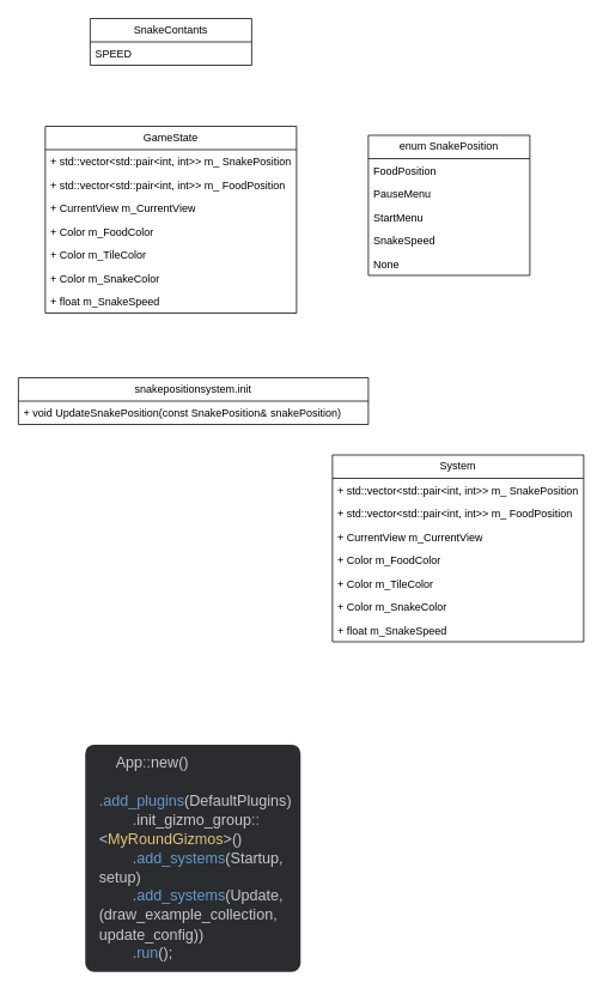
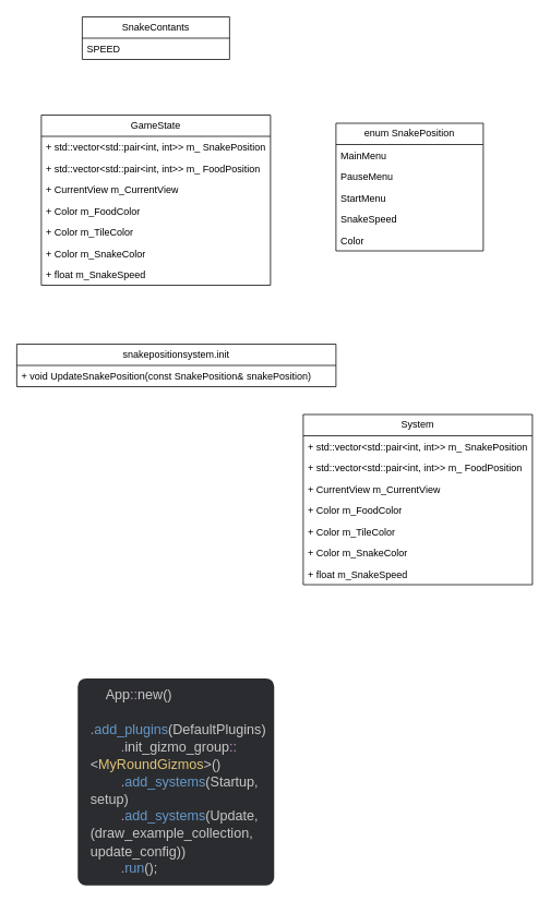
  <mxCell id="0" />
  <mxCell id="1" parent="0" />
  <mxCell id="2" value="GameState" style="swimlane;fontStyle=0;childLayout=stackLayout;horizontal=1;startSize=26;fillColor=none;horizontalStack=0;resizeParent=1;resizeParentMax=0;resizeLast=0;collapsible=1;marginBottom=0;whiteSpace=wrap;html=1;" vertex="1" parent="1"><mxGeometry x="50" y="140" width="280" height="208" as="geometry" /></mxCell>
  <mxCell id="3" value="+ std::vector&amp;lt;std::pair&amp;lt;int, int&amp;gt;&amp;gt; m_ SnakePosition&lt;div&gt;&lt;br&gt;&lt;/div&gt;" style="text;strokeColor=none;fillColor=none;align=left;verticalAlign=top;spacingLeft=4;spacingRight=4;overflow=hidden;rotatable=0;points=[[0,0.5],[1,0.5]];portConstraint=eastwest;whiteSpace=wrap;html=1;" vertex="1" parent="2"><mxGeometry y="26" width="280" height="26" as="geometry" /></mxCell>
  <mxCell id="4" value="+ std::vector&amp;lt;std::pair&amp;lt;int, int&amp;gt;&amp;gt; m_ FoodPosition&lt;div&gt;&lt;br&gt;&lt;/div&gt;" style="text;strokeColor=none;fillColor=none;align=left;verticalAlign=top;spacingLeft=4;spacingRight=4;overflow=hidden;rotatable=0;points=[[0,0.5],[1,0.5]];portConstraint=eastwest;whiteSpace=wrap;html=1;" vertex="1" parent="2"><mxGeometry y="52" width="280" height="26" as="geometry" /></mxCell>
  <mxCell id="5" value="+ CurrentView m_CurrentView&lt;div&gt;&lt;div&gt;&lt;div&gt;&lt;br&gt;&lt;/div&gt;&lt;/div&gt;&lt;/div&gt;" style="text;strokeColor=none;fillColor=none;align=left;verticalAlign=top;spacingLeft=4;spacingRight=4;overflow=hidden;rotatable=0;points=[[0,0.5],[1,0.5]];portConstraint=eastwest;whiteSpace=wrap;html=1;" vertex="1" parent="2"><mxGeometry y="78" width="280" height="26" as="geometry" /></mxCell>
  <mxCell id="6" value="&lt;div&gt;&lt;div&gt;&lt;div&gt;+ Color m_FoodColor&lt;/div&gt;&lt;/div&gt;&lt;/div&gt;" style="text;strokeColor=none;fillColor=none;align=left;verticalAlign=top;spacingLeft=4;spacingRight=4;overflow=hidden;rotatable=0;points=[[0,0.5],[1,0.5]];portConstraint=eastwest;whiteSpace=wrap;html=1;" vertex="1" parent="2"><mxGeometry y="104" width="280" height="26" as="geometry" /></mxCell>
  <mxCell id="7" value="&lt;div&gt;&lt;div&gt;&lt;div&gt;+ Color m_TileColor&lt;/div&gt;&lt;/div&gt;&lt;/div&gt;&lt;div&gt;&lt;br&gt;&lt;/div&gt;" style="text;strokeColor=none;fillColor=none;align=left;verticalAlign=top;spacingLeft=4;spacingRight=4;overflow=hidden;rotatable=0;points=[[0,0.5],[1,0.5]];portConstraint=eastwest;whiteSpace=wrap;html=1;" vertex="1" parent="2"><mxGeometry y="130" width="280" height="26" as="geometry" /></mxCell>
  <mxCell id="8" value="&lt;div&gt;&lt;div&gt;&lt;div&gt;+ Color m_SnakeColor&lt;/div&gt;&lt;/div&gt;&lt;/div&gt;&lt;div&gt;&lt;br&gt;&lt;/div&gt;" style="text;strokeColor=none;fillColor=none;align=left;verticalAlign=top;spacingLeft=4;spacingRight=4;overflow=hidden;rotatable=0;points=[[0,0.5],[1,0.5]];portConstraint=eastwest;whiteSpace=wrap;html=1;" vertex="1" parent="2"><mxGeometry y="156" width="280" height="26" as="geometry" /></mxCell>
  <mxCell id="9" value="&lt;div&gt;&lt;div&gt;&lt;div&gt;+ float m_SnakeSpeed&lt;/div&gt;&lt;/div&gt;&lt;/div&gt;" style="text;strokeColor=none;fillColor=none;align=left;verticalAlign=top;spacingLeft=4;spacingRight=4;overflow=hidden;rotatable=0;points=[[0,0.5],[1,0.5]];portConstraint=eastwest;whiteSpace=wrap;html=1;" vertex="1" parent="2"><mxGeometry y="182" width="280" height="26" as="geometry" /></mxCell>
  <mxCell id="10" value="enum SnakePosition" style="swimlane;fontStyle=0;childLayout=stackLayout;horizontal=1;startSize=26;fillColor=none;horizontalStack=0;resizeParent=1;resizeParentMax=0;resizeLast=0;collapsible=1;marginBottom=0;whiteSpace=wrap;html=1;" vertex="1" parent="1"><mxGeometry x="410" y="150" width="180" height="156" as="geometry" /></mxCell>
- <mxCell id="11" value="&lt;div&gt;FoodPosition&lt;/div&gt;" style="text;strokeColor=none;fillColor=none;align=left;verticalAlign=top;spacingLeft=4;spacingRight=4;overflow=hidden;rotatable=0;points=[[0,0.5],[1,0.5]];portConstraint=eastwest;whiteSpace=wrap;html=1;" vertex="1" parent="10"><mxGeometry y="26" width="180" height="26" as="geometry" /></mxCell>
+ <mxCell id="11" value="&lt;div&gt;MainMenu&lt;/div&gt;" style="text;strokeColor=none;fillColor=none;align=left;verticalAlign=top;spacingLeft=4;spacingRight=4;overflow=hidden;rotatable=0;points=[[0,0.5],[1,0.5]];portConstraint=eastwest;whiteSpace=wrap;html=1;" vertex="1" parent="10"><mxGeometry y="26" width="180" height="26" as="geometry" /></mxCell>
  <mxCell id="12" value="&lt;div&gt;PauseMenu&lt;/div&gt;" style="text;strokeColor=none;fillColor=none;align=left;verticalAlign=top;spacingLeft=4;spacingRight=4;overflow=hidden;rotatable=0;points=[[0,0.5],[1,0.5]];portConstraint=eastwest;whiteSpace=wrap;html=1;" vertex="1" parent="10"><mxGeometry y="52" width="180" height="26" as="geometry" /></mxCell>
  <mxCell id="13" value="&lt;div&gt;StartMenu&lt;/div&gt;" style="text;strokeColor=none;fillColor=none;align=left;verticalAlign=top;spacingLeft=4;spacingRight=4;overflow=hidden;rotatable=0;points=[[0,0.5],[1,0.5]];portConstraint=eastwest;whiteSpace=wrap;html=1;" vertex="1" parent="10"><mxGeometry y="78" width="180" height="26" as="geometry" /></mxCell>
  <mxCell id="14" value="&lt;div&gt;SnakeSpeed&lt;/div&gt;" style="text;strokeColor=none;fillColor=none;align=left;verticalAlign=top;spacingLeft=4;spacingRight=4;overflow=hidden;rotatable=0;points=[[0,0.5],[1,0.5]];portConstraint=eastwest;whiteSpace=wrap;html=1;" vertex="1" parent="10"><mxGeometry y="104" width="180" height="26" as="geometry" /></mxCell>
- <mxCell id="15" value="None" style="text;strokeColor=none;fillColor=none;align=left;verticalAlign=top;spacingLeft=4;spacingRight=4;overflow=hidden;rotatable=0;points=[[0,0.5],[1,0.5]];portConstraint=eastwest;whiteSpace=wrap;html=1;" vertex="1" parent="10"><mxGeometry y="130" width="180" height="26" as="geometry" /></mxCell>
+ <mxCell id="15" value="Color" style="text;strokeColor=none;fillColor=none;align=left;verticalAlign=top;spacingLeft=4;spacingRight=4;overflow=hidden;rotatable=0;points=[[0,0.5],[1,0.5]];portConstraint=eastwest;whiteSpace=wrap;html=1;" vertex="1" parent="10"><mxGeometry y="130" width="180" height="26" as="geometry" /></mxCell>
  <mxCell id="16" value="SnakeContants" style="swimlane;fontStyle=0;childLayout=stackLayout;horizontal=1;startSize=26;fillColor=none;horizontalStack=0;resizeParent=1;resizeParentMax=0;resizeLast=0;collapsible=1;marginBottom=0;whiteSpace=wrap;html=1;" vertex="1" parent="1"><mxGeometry x="100" y="20" width="180" height="52" as="geometry" /></mxCell>
  <mxCell id="17" value="&lt;div&gt;SPEED&lt;/div&gt;" style="text;strokeColor=none;fillColor=none;align=left;verticalAlign=top;spacingLeft=4;spacingRight=4;overflow=hidden;rotatable=0;points=[[0,0.5],[1,0.5]];portConstraint=eastwest;whiteSpace=wrap;html=1;" vertex="1" parent="16"><mxGeometry y="26" width="180" height="26" as="geometry" /></mxCell>
  <mxCell id="18" value="snakepositionsystem.init" style="swimlane;fontStyle=0;childLayout=stackLayout;horizontal=1;startSize=26;fillColor=none;horizontalStack=0;resizeParent=1;resizeParentMax=0;resizeLast=0;collapsible=1;marginBottom=0;whiteSpace=wrap;html=1;" vertex="1" parent="1"><mxGeometry x="20" y="420" width="390" height="52" as="geometry" /></mxCell>
  <mxCell id="19" value="&lt;div&gt;&lt;div&gt;&lt;div&gt;+ void UpdateSnakePosition(const SnakePosition&amp;amp; snakePosition)&lt;/div&gt;&lt;/div&gt;&lt;/div&gt;" style="text;strokeColor=none;fillColor=none;align=left;verticalAlign=top;spacingLeft=4;spacingRight=4;overflow=hidden;rotatable=0;points=[[0,0.5],[1,0.5]];portConstraint=eastwest;whiteSpace=wrap;html=1;" vertex="1" parent="18"><mxGeometry y="26" width="390" height="26" as="geometry" /></mxCell>
  <mxCell id="20" value="System" style="swimlane;fontStyle=0;childLayout=stackLayout;horizontal=1;startSize=26;fillColor=none;horizontalStack=0;resizeParent=1;resizeParentMax=0;resizeLast=0;collapsible=1;marginBottom=0;whiteSpace=wrap;html=1;" vertex="1" parent="1"><mxGeometry x="370" y="506" width="280" height="208" as="geometry" /></mxCell>
  <mxCell id="21" value="+ std::vector&amp;lt;std::pair&amp;lt;int, int&amp;gt;&amp;gt; m_ SnakePosition&lt;div&gt;&lt;br&gt;&lt;/div&gt;" style="text;strokeColor=none;fillColor=none;align=left;verticalAlign=top;spacingLeft=4;spacingRight=4;overflow=hidden;rotatable=0;points=[[0,0.5],[1,0.5]];portConstraint=eastwest;whiteSpace=wrap;html=1;" vertex="1" parent="20"><mxGeometry y="26" width="280" height="26" as="geometry" /></mxCell>
  <mxCell id="22" value="+ std::vector&amp;lt;std::pair&amp;lt;int, int&amp;gt;&amp;gt; m_ FoodPosition&lt;div&gt;&lt;br&gt;&lt;/div&gt;" style="text;strokeColor=none;fillColor=none;align=left;verticalAlign=top;spacingLeft=4;spacingRight=4;overflow=hidden;rotatable=0;points=[[0,0.5],[1,0.5]];portConstraint=eastwest;whiteSpace=wrap;html=1;" vertex="1" parent="20"><mxGeometry y="52" width="280" height="26" as="geometry" /></mxCell>
  <mxCell id="23" value="+ CurrentView m_CurrentView&lt;div&gt;&lt;div&gt;&lt;div&gt;&lt;br&gt;&lt;/div&gt;&lt;/div&gt;&lt;/div&gt;" style="text;strokeColor=none;fillColor=none;align=left;verticalAlign=top;spacingLeft=4;spacingRight=4;overflow=hidden;rotatable=0;points=[[0,0.5],[1,0.5]];portConstraint=eastwest;whiteSpace=wrap;html=1;" vertex="1" parent="20"><mxGeometry y="78" width="280" height="26" as="geometry" /></mxCell>
  <mxCell id="24" value="&lt;div&gt;&lt;div&gt;&lt;div&gt;+ Color m_FoodColor&lt;/div&gt;&lt;/div&gt;&lt;/div&gt;" style="text;strokeColor=none;fillColor=none;align=left;verticalAlign=top;spacingLeft=4;spacingRight=4;overflow=hidden;rotatable=0;points=[[0,0.5],[1,0.5]];portConstraint=eastwest;whiteSpace=wrap;html=1;" vertex="1" parent="20"><mxGeometry y="104" width="280" height="26" as="geometry" /></mxCell>
  <mxCell id="25" value="&lt;div&gt;&lt;div&gt;&lt;div&gt;+ Color m_TileColor&lt;/div&gt;&lt;/div&gt;&lt;/div&gt;&lt;div&gt;&lt;br&gt;&lt;/div&gt;" style="text;strokeColor=none;fillColor=none;align=left;verticalAlign=top;spacingLeft=4;spacingRight=4;overflow=hidden;rotatable=0;points=[[0,0.5],[1,0.5]];portConstraint=eastwest;whiteSpace=wrap;html=1;" vertex="1" parent="20"><mxGeometry y="130" width="280" height="26" as="geometry" /></mxCell>
  <mxCell id="26" value="&lt;div&gt;&lt;div&gt;&lt;div&gt;+ Color m_SnakeColor&lt;/div&gt;&lt;/div&gt;&lt;/div&gt;&lt;div&gt;&lt;br&gt;&lt;/div&gt;" style="text;strokeColor=none;fillColor=none;align=left;verticalAlign=top;spacingLeft=4;spacingRight=4;overflow=hidden;rotatable=0;points=[[0,0.5],[1,0.5]];portConstraint=eastwest;whiteSpace=wrap;html=1;" vertex="1" parent="20"><mxGeometry y="156" width="280" height="26" as="geometry" /></mxCell>
  <mxCell id="27" value="&lt;div&gt;&lt;div&gt;&lt;div&gt;+ float m_SnakeSpeed&lt;/div&gt;&lt;/div&gt;&lt;/div&gt;" style="text;strokeColor=none;fillColor=none;align=left;verticalAlign=top;spacingLeft=4;spacingRight=4;overflow=hidden;rotatable=0;points=[[0,0.5],[1,0.5]];portConstraint=eastwest;whiteSpace=wrap;html=1;" vertex="1" parent="20"><mxGeometry y="182" width="280" height="26" as="geometry" /></mxCell>
  <mxCell id="28" value="&lt;pre style=&quot;box-sizing: border-box; -webkit-tap-highlight-color: rgba(0, 0, 0, 0); outline: none; color: rgb(192, 197, 206); background-color: rgb(43, 44, 47); font-family: var(--font-family-mono); font-variant-ligatures: none; padding: 10px 10px 10px 15px; font-size: 1.1rem; border-radius: 10px; overflow-wrap: break-word; text-wrap: wrap; text-align: start;&quot; class=&quot;language-rust z-code&quot; data-lang=&quot;rust&quot;&gt;&lt;code style=&quot;box-sizing: border-box; -webkit-tap-highlight-color: rgba(0, 0, 0, 0); outline: none; font-family: var(--font-family-mono); font-size: 1.05rem; color: rgb(200, 200, 200); border-radius: 10px; padding: 0px;&quot; data-lang=&quot;rust&quot; class=&quot;language-rust&quot;&gt;&lt;span style=&quot;box-sizing: border-box; -webkit-tap-highlight-color: rgba(0, 0, 0, 0); outline: none;&quot; class=&quot;z-source z-rust&quot;&gt;&lt;span style=&quot;box-sizing: border-box; -webkit-tap-highlight-color: rgba(0, 0, 0, 0); outline: none;&quot; class=&quot;z-meta z-function z-rust&quot;&gt;&lt;span style=&quot;box-sizing: border-box; -webkit-tap-highlight-color: rgba(0, 0, 0, 0); outline: none;&quot; class=&quot;z-meta z-block z-rust&quot;&gt;    &lt;span style=&quot;box-sizing: border-box; -webkit-tap-highlight-color: rgba(0, 0, 0, 0); outline: none;&quot; class=&quot;z-meta z-path z-rust&quot;&gt;App&lt;span style=&quot;box-sizing: border-box; -webkit-tap-highlight-color: rgba(0, 0, 0, 0); outline: none; color: rgb(197, 148, 197);&quot; class=&quot;z-punctuation z-accessor z-rust&quot;&gt;::&lt;/span&gt;&lt;/span&gt;new&lt;span style=&quot;box-sizing: border-box; -webkit-tap-highlight-color: rgba(0, 0, 0, 0); outline: none;&quot; class=&quot;z-meta z-group z-rust&quot;&gt;&lt;span style=&quot;box-sizing: border-box; -webkit-tap-highlight-color: rgba(0, 0, 0, 0); outline: none;&quot; class=&quot;z-punctuation z-section z-group z-begin z-rust&quot;&gt;(&lt;/span&gt;&lt;/span&gt;&lt;span style=&quot;box-sizing: border-box; -webkit-tap-highlight-color: rgba(0, 0, 0, 0); outline: none;&quot; class=&quot;z-meta z-group z-rust&quot;&gt;&lt;span style=&quot;box-sizing: border-box; -webkit-tap-highlight-color: rgba(0, 0, 0, 0); outline: none;&quot; class=&quot;z-punctuation z-section z-group z-end z-rust&quot;&gt;)&lt;/span&gt;&lt;/span&gt;&lt;br/&gt;&lt;/span&gt;&lt;/span&gt;&lt;/span&gt;&lt;span style=&quot;box-sizing: border-box; -webkit-tap-highlight-color: rgba(0, 0, 0, 0); outline: none;&quot; class=&quot;z-source z-rust&quot;&gt;&lt;span style=&quot;box-sizing: border-box; -webkit-tap-highlight-color: rgba(0, 0, 0, 0); outline: none;&quot; class=&quot;z-meta z-function z-rust&quot;&gt;&lt;span style=&quot;box-sizing: border-box; -webkit-tap-highlight-color: rgba(0, 0, 0, 0); outline: none;&quot; class=&quot;z-meta z-block z-rust&quot;&gt;        &lt;span style=&quot;box-sizing: border-box; -webkit-tap-highlight-color: rgba(0, 0, 0, 0); outline: none; color: rgb(197, 148, 197);&quot; class=&quot;z-punctuation z-accessor z-dot z-rust&quot;&gt;.&lt;/span&gt;&lt;span style=&quot;box-sizing: border-box; -webkit-tap-highlight-color: rgba(0, 0, 0, 0); outline: none; color: rgb(102, 153, 204);&quot; class=&quot;z-support z-function z-rust&quot;&gt;add_plugins&lt;/span&gt;&lt;span style=&quot;box-sizing: border-box; -webkit-tap-highlight-color: rgba(0, 0, 0, 0); outline: none;&quot; class=&quot;z-meta z-group z-rust&quot;&gt;&lt;span style=&quot;box-sizing: border-box; -webkit-tap-highlight-color: rgba(0, 0, 0, 0); outline: none;&quot; class=&quot;z-punctuation z-section z-group z-begin z-rust&quot;&gt;(&lt;/span&gt;DefaultPlugins&lt;/span&gt;&lt;span style=&quot;box-sizing: border-box; -webkit-tap-highlight-color: rgba(0, 0, 0, 0); outline: none;&quot; class=&quot;z-meta z-group z-rust&quot;&gt;&lt;span style=&quot;box-sizing: border-box; -webkit-tap-highlight-color: rgba(0, 0, 0, 0); outline: none;&quot; class=&quot;z-punctuation z-section z-group z-end z-rust&quot;&gt;)&lt;/span&gt;&lt;/span&gt;&lt;br/&gt;&lt;/span&gt;&lt;/span&gt;&lt;/span&gt;&lt;span style=&quot;box-sizing: border-box; -webkit-tap-highlight-color: rgba(0, 0, 0, 0); outline: none;&quot; class=&quot;z-source z-rust&quot;&gt;&lt;span style=&quot;box-sizing: border-box; -webkit-tap-highlight-color: rgba(0, 0, 0, 0); outline: none;&quot; class=&quot;z-meta z-function z-rust&quot;&gt;&lt;span style=&quot;box-sizing: border-box; -webkit-tap-highlight-color: rgba(0, 0, 0, 0); outline: none;&quot; class=&quot;z-meta z-block z-rust&quot;&gt;        &lt;span style=&quot;box-sizing: border-box; -webkit-tap-highlight-color: rgba(0, 0, 0, 0); outline: none; color: rgb(197, 148, 197);&quot; class=&quot;z-punctuation z-accessor z-dot z-rust&quot;&gt;.&lt;/span&gt;&lt;span style=&quot;box-sizing: border-box; -webkit-tap-highlight-color: rgba(0, 0, 0, 0); outline: none;&quot; class=&quot;z-meta z-path z-rust&quot;&gt;init_gizmo_group&lt;span style=&quot;box-sizing: border-box; -webkit-tap-highlight-color: rgba(0, 0, 0, 0); outline: none; color: rgb(197, 148, 197);&quot; class=&quot;z-punctuation z-accessor z-rust&quot;&gt;::&lt;/span&gt;&lt;/span&gt;&lt;span style=&quot;box-sizing: border-box; -webkit-tap-highlight-color: rgba(0, 0, 0, 0); outline: none; color: rgb(223, 196, 121);&quot; class=&quot;z-meta z-generic z-rust&quot;&gt;&lt;span style=&quot;box-sizing: border-box; -webkit-tap-highlight-color: rgba(0, 0, 0, 0); outline: none; color: rgb(192, 197, 206);&quot; class=&quot;z-punctuation z-definition z-generic z-begin z-rust&quot;&gt;&amp;lt;&lt;/span&gt;MyRoundGizmos&lt;span style=&quot;box-sizing: border-box; -webkit-tap-highlight-color: rgba(0, 0, 0, 0); outline: none; color: rgb(192, 197, 206);&quot; class=&quot;z-punctuation z-definition z-generic z-end z-rust&quot;&gt;&amp;gt;&lt;/span&gt;&lt;/span&gt;&lt;span style=&quot;box-sizing: border-box; -webkit-tap-highlight-color: rgba(0, 0, 0, 0); outline: none;&quot; class=&quot;z-meta z-group z-rust&quot;&gt;&lt;span style=&quot;box-sizing: border-box; -webkit-tap-highlight-color: rgba(0, 0, 0, 0); outline: none;&quot; class=&quot;z-punctuation z-section z-group z-begin z-rust&quot;&gt;(&lt;/span&gt;&lt;/span&gt;&lt;span style=&quot;box-sizing: border-box; -webkit-tap-highlight-color: rgba(0, 0, 0, 0); outline: none;&quot; class=&quot;z-meta z-group z-rust&quot;&gt;&lt;span style=&quot;box-sizing: border-box; -webkit-tap-highlight-color: rgba(0, 0, 0, 0); outline: none;&quot; class=&quot;z-punctuation z-section z-group z-end z-rust&quot;&gt;)&lt;/span&gt;&lt;/span&gt;&lt;br/&gt;&lt;/span&gt;&lt;/span&gt;&lt;/span&gt;&lt;span style=&quot;box-sizing: border-box; -webkit-tap-highlight-color: rgba(0, 0, 0, 0); outline: none;&quot; class=&quot;z-source z-rust&quot;&gt;&lt;span style=&quot;box-sizing: border-box; -webkit-tap-highlight-color: rgba(0, 0, 0, 0); outline: none;&quot; class=&quot;z-meta z-function z-rust&quot;&gt;&lt;span style=&quot;box-sizing: border-box; -webkit-tap-highlight-color: rgba(0, 0, 0, 0); outline: none;&quot; class=&quot;z-meta z-block z-rust&quot;&gt;        &lt;span style=&quot;box-sizing: border-box; -webkit-tap-highlight-color: rgba(0, 0, 0, 0); outline: none; color: rgb(197, 148, 197);&quot; class=&quot;z-punctuation z-accessor z-dot z-rust&quot;&gt;.&lt;/span&gt;&lt;span style=&quot;box-sizing: border-box; -webkit-tap-highlight-color: rgba(0, 0, 0, 0); outline: none; color: rgb(102, 153, 204);&quot; class=&quot;z-support z-function z-rust&quot;&gt;add_systems&lt;/span&gt;&lt;span style=&quot;box-sizing: border-box; -webkit-tap-highlight-color: rgba(0, 0, 0, 0); outline: none;&quot; class=&quot;z-meta z-group z-rust&quot;&gt;&lt;span style=&quot;box-sizing: border-box; -webkit-tap-highlight-color: rgba(0, 0, 0, 0); outline: none;&quot; class=&quot;z-punctuation z-section z-group z-begin z-rust&quot;&gt;(&lt;/span&gt;Startup&lt;span style=&quot;box-sizing: border-box; -webkit-tap-highlight-color: rgba(0, 0, 0, 0); outline: none;&quot; class=&quot;z-punctuation z-separator z-rust&quot;&gt;,&lt;/span&gt; setup&lt;/span&gt;&lt;span style=&quot;box-sizing: border-box; -webkit-tap-highlight-color: rgba(0, 0, 0, 0); outline: none;&quot; class=&quot;z-meta z-group z-rust&quot;&gt;&lt;span style=&quot;box-sizing: border-box; -webkit-tap-highlight-color: rgba(0, 0, 0, 0); outline: none;&quot; class=&quot;z-punctuation z-section z-group z-end z-rust&quot;&gt;)&lt;/span&gt;&lt;/span&gt;&lt;br/&gt;&lt;/span&gt;&lt;/span&gt;&lt;/span&gt;&lt;span style=&quot;box-sizing: border-box; -webkit-tap-highlight-color: rgba(0, 0, 0, 0); outline: none;&quot; class=&quot;z-source z-rust&quot;&gt;&lt;span style=&quot;box-sizing: border-box; -webkit-tap-highlight-color: rgba(0, 0, 0, 0); outline: none;&quot; class=&quot;z-meta z-function z-rust&quot;&gt;&lt;span style=&quot;box-sizing: border-box; -webkit-tap-highlight-color: rgba(0, 0, 0, 0); outline: none;&quot; class=&quot;z-meta z-block z-rust&quot;&gt;        &lt;span style=&quot;box-sizing: border-box; -webkit-tap-highlight-color: rgba(0, 0, 0, 0); outline: none; color: rgb(197, 148, 197);&quot; class=&quot;z-punctuation z-accessor z-dot z-rust&quot;&gt;.&lt;/span&gt;&lt;span style=&quot;box-sizing: border-box; -webkit-tap-highlight-color: rgba(0, 0, 0, 0); outline: none; color: rgb(102, 153, 204);&quot; class=&quot;z-support z-function z-rust&quot;&gt;add_systems&lt;/span&gt;&lt;span style=&quot;box-sizing: border-box; -webkit-tap-highlight-color: rgba(0, 0, 0, 0); outline: none;&quot; class=&quot;z-meta z-group z-rust&quot;&gt;&lt;span style=&quot;box-sizing: border-box; -webkit-tap-highlight-color: rgba(0, 0, 0, 0); outline: none;&quot; class=&quot;z-punctuation z-section z-group z-begin z-rust&quot;&gt;(&lt;/span&gt;Update&lt;span style=&quot;box-sizing: border-box; -webkit-tap-highlight-color: rgba(0, 0, 0, 0); outline: none;&quot; class=&quot;z-punctuation z-separator z-rust&quot;&gt;,&lt;/span&gt; &lt;span style=&quot;box-sizing: border-box; -webkit-tap-highlight-color: rgba(0, 0, 0, 0); outline: none;&quot; class=&quot;z-meta z-group z-rust&quot;&gt;&lt;span style=&quot;box-sizing: border-box; -webkit-tap-highlight-color: rgba(0, 0, 0, 0); outline: none;&quot; class=&quot;z-punctuation z-section z-group z-begin z-rust&quot;&gt;(&lt;/span&gt;draw_example_collection&lt;span style=&quot;box-sizing: border-box; -webkit-tap-highlight-color: rgba(0, 0, 0, 0); outline: none;&quot; class=&quot;z-punctuation z-separator z-rust&quot;&gt;,&lt;/span&gt; update_config&lt;/span&gt;&lt;span style=&quot;box-sizing: border-box; -webkit-tap-highlight-color: rgba(0, 0, 0, 0); outline: none;&quot; class=&quot;z-meta z-group z-rust&quot;&gt;&lt;span style=&quot;box-sizing: border-box; -webkit-tap-highlight-color: rgba(0, 0, 0, 0); outline: none;&quot; class=&quot;z-punctuation z-section z-group z-end z-rust&quot;&gt;)&lt;/span&gt;&lt;/span&gt;&lt;/span&gt;&lt;span style=&quot;box-sizing: border-box; -webkit-tap-highlight-color: rgba(0, 0, 0, 0); outline: none;&quot; class=&quot;z-meta z-group z-rust&quot;&gt;&lt;span style=&quot;box-sizing: border-box; -webkit-tap-highlight-color: rgba(0, 0, 0, 0); outline: none;&quot; class=&quot;z-punctuation z-section z-group z-end z-rust&quot;&gt;)&lt;/span&gt;&lt;/span&gt;&lt;br/&gt;&lt;/span&gt;&lt;/span&gt;&lt;/span&gt;&lt;span style=&quot;box-sizing: border-box; -webkit-tap-highlight-color: rgba(0, 0, 0, 0); outline: none;&quot; class=&quot;z-source z-rust&quot;&gt;&lt;span style=&quot;box-sizing: border-box; -webkit-tap-highlight-color: rgba(0, 0, 0, 0); outline: none;&quot; class=&quot;z-meta z-function z-rust&quot;&gt;&lt;span style=&quot;box-sizing: border-box; -webkit-tap-highlight-color: rgba(0, 0, 0, 0); outline: none;&quot; class=&quot;z-meta z-block z-rust&quot;&gt;        &lt;span style=&quot;box-sizing: border-box; -webkit-tap-highlight-color: rgba(0, 0, 0, 0); outline: none; color: rgb(197, 148, 197);&quot; class=&quot;z-punctuation z-accessor z-dot z-rust&quot;&gt;.&lt;/span&gt;&lt;span style=&quot;box-sizing: border-box; -webkit-tap-highlight-color: rgba(0, 0, 0, 0); outline: none; color: rgb(102, 153, 204);&quot; class=&quot;z-support z-function z-rust&quot;&gt;run&lt;/span&gt;&lt;span style=&quot;box-sizing: border-box; -webkit-tap-highlight-color: rgba(0, 0, 0, 0); outline: none;&quot; class=&quot;z-meta z-group z-rust&quot;&gt;&lt;span style=&quot;box-sizing: border-box; -webkit-tap-highlight-color: rgba(0, 0, 0, 0); outline: none;&quot; class=&quot;z-punctuation z-section z-group z-begin z-rust&quot;&gt;(&lt;/span&gt;&lt;/span&gt;&lt;span style=&quot;box-sizing: border-box; -webkit-tap-highlight-color: rgba(0, 0, 0, 0); outline: none;&quot; class=&quot;z-meta z-group z-rust&quot;&gt;&lt;span style=&quot;box-sizing: border-box; -webkit-tap-highlight-color: rgba(0, 0, 0, 0); outline: none;&quot; class=&quot;z-punctuation z-section z-group z-end z-rust&quot;&gt;)&lt;/span&gt;&lt;/span&gt;&lt;span style=&quot;box-sizing: border-box; -webkit-tap-highlight-color: rgba(0, 0, 0, 0); outline: none;&quot; class=&quot;z-punctuation z-terminator z-rust&quot;&gt;;&lt;/span&gt;&lt;/span&gt;&lt;/span&gt;&lt;/span&gt;&lt;/code&gt;&lt;/pre&gt;" style="html=1;whiteSpace=wrap;" vertex="1" parent="1"><mxGeometry x="160" y="930" width="110" height="50" as="geometry" /></mxCell>
